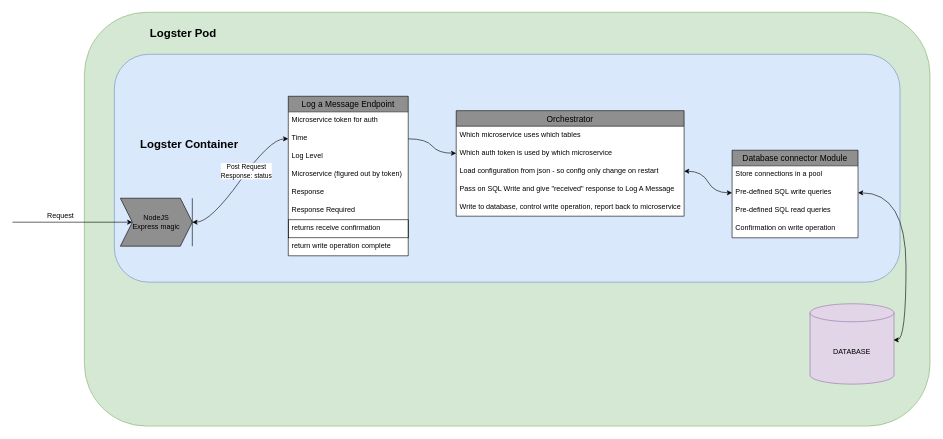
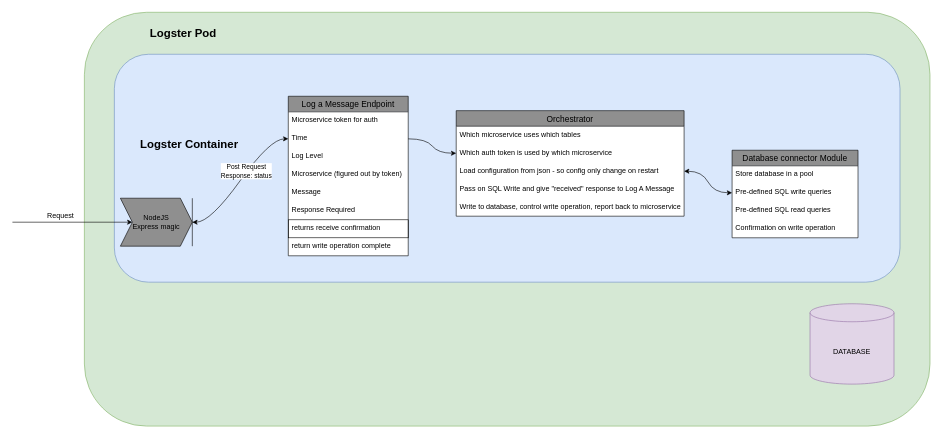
  <mxCell id="0" />
  <mxCell id="1" parent="0" />
  <mxCell id="2" value="" style="rounded=1;whiteSpace=wrap;html=1;strokeColor=#82b366;fillColor=#d5e8d4;" vertex="1" parent="1"><mxGeometry x="140" y="20" width="1410" height="690" as="geometry" /></mxCell>
  <mxCell id="3" value="" style="rounded=1;whiteSpace=wrap;html=1;strokeColor=#6c8ebf;fillColor=#dae8fc;" vertex="1" parent="1"><mxGeometry x="190" y="90" width="1310" height="380" as="geometry" /></mxCell>
  <mxCell id="4" value="NodeJS&lt;br&gt;Express magic" style="shape=step;perimeter=stepPerimeter;whiteSpace=wrap;html=1;fixedSize=1;strokeColor=default;fillColor=#8F8F8F;gradientColor=none;" vertex="1" parent="1"><mxGeometry x="200" y="330" width="120" height="80" as="geometry" /></mxCell>
  <mxCell id="5" value="" style="endArrow=classic;html=1;rounded=0;" edge="1" parent="1" target="4"><mxGeometry width="50" height="50" relative="1" as="geometry"><mxPoint x="20" y="370" as="sourcePoint" /><mxPoint x="180" y="369.5" as="targetPoint" /></mxGeometry></mxCell>
  <mxCell id="6" value="Request&lt;br&gt;" style="text;html=1;align=center;verticalAlign=middle;resizable=0;points=[];autosize=1;strokeColor=none;fillColor=none;" vertex="1" parent="1"><mxGeometry x="70" y="350" width="60" height="20" as="geometry" /></mxCell>
  <mxCell id="7" value="" style="endArrow=classic;html=1;edgeStyle=entityRelationEdgeStyle;entryX=0;entryY=0.5;entryDx=0;entryDy=0;curved=1;startArrow=classic;startFill=1;" edge="1" parent="1" target="12"><mxGeometry width="50" height="50" relative="1" as="geometry"><mxPoint x="320" y="370" as="sourcePoint" /><mxPoint x="500" y="165" as="targetPoint" /></mxGeometry></mxCell>
  <mxCell id="8" value="Post Request&lt;br&gt;Response: status" style="edgeLabel;html=1;align=center;verticalAlign=middle;resizable=0;points=[];" vertex="1" connectable="0" parent="7"><mxGeometry x="0.162" y="2" relative="1" as="geometry"><mxPoint as="offset" /></mxGeometry></mxCell>
  <mxCell id="9" value="" style="endArrow=none;html=1;rounded=0;" edge="1" parent="1"><mxGeometry width="50" height="50" relative="1" as="geometry"><mxPoint x="320" y="410" as="sourcePoint" /><mxPoint x="320" y="330" as="targetPoint" /></mxGeometry></mxCell>
  <mxCell id="10" value="Log a Message Endpoint" style="swimlane;fontStyle=0;childLayout=stackLayout;horizontal=1;startSize=26;horizontalStack=0;resizeParent=1;resizeParentMax=0;resizeLast=0;collapsible=1;marginBottom=0;align=center;fontSize=14;strokeColor=default;fillColor=#8F8F8F;gradientColor=none;swimlaneFillColor=default;" vertex="1" parent="1"><mxGeometry x="480" y="160" width="200" height="266" as="geometry" /></mxCell>
  <mxCell id="11" value="Microservice token for auth" style="text;strokeColor=none;fillColor=none;spacingLeft=4;spacingRight=4;overflow=hidden;rotatable=0;points=[[0,0.5],[1,0.5]];portConstraint=eastwest;fontSize=12;" vertex="1" parent="10"><mxGeometry y="26" width="200" height="30" as="geometry" /></mxCell>
  <mxCell id="12" value="Time" style="text;strokeColor=none;fillColor=none;spacingLeft=4;spacingRight=4;overflow=hidden;rotatable=0;points=[[0,0.5],[1,0.5]];portConstraint=eastwest;fontSize=12;" vertex="1" parent="10"><mxGeometry y="56" width="200" height="30" as="geometry" /></mxCell>
  <mxCell id="13" value="Log Level" style="text;strokeColor=none;fillColor=none;spacingLeft=4;spacingRight=4;overflow=hidden;rotatable=0;points=[[0,0.5],[1,0.5]];portConstraint=eastwest;fontSize=12;" vertex="1" parent="10"><mxGeometry y="86" width="200" height="30" as="geometry" /></mxCell>
  <mxCell id="14" value="Microservice (figured out by token)" style="text;strokeColor=none;fillColor=none;spacingLeft=4;spacingRight=4;overflow=hidden;rotatable=0;points=[[0,0.5],[1,0.5]];portConstraint=eastwest;fontSize=12;" vertex="1" parent="10"><mxGeometry y="116" width="200" height="30" as="geometry" /></mxCell>
- <mxCell id="15" value="Response" style="text;strokeColor=none;fillColor=none;spacingLeft=4;spacingRight=4;overflow=hidden;rotatable=0;points=[[0,0.5],[1,0.5]];portConstraint=eastwest;fontSize=12;" vertex="1" parent="10"><mxGeometry y="146" width="200" height="30" as="geometry" /></mxCell>
+ <mxCell id="15" value="Message" style="text;strokeColor=none;fillColor=none;spacingLeft=4;spacingRight=4;overflow=hidden;rotatable=0;points=[[0,0.5],[1,0.5]];portConstraint=eastwest;fontSize=12;" vertex="1" parent="10"><mxGeometry y="146" width="200" height="30" as="geometry" /></mxCell>
  <mxCell id="16" value="Response Required" style="text;strokeColor=none;fillColor=none;spacingLeft=4;spacingRight=4;overflow=hidden;rotatable=0;points=[[0,0.5],[1,0.5]];portConstraint=eastwest;fontSize=12;" vertex="1" parent="10"><mxGeometry y="176" width="200" height="30" as="geometry" /></mxCell>
  <mxCell id="17" value="returns receive confirmation" style="text;strokeColor=default;fillColor=none;spacingLeft=4;spacingRight=4;overflow=hidden;rotatable=0;points=[[0,0.5],[1,0.5]];portConstraint=eastwest;fontSize=12;" vertex="1" parent="10"><mxGeometry y="206" width="200" height="30" as="geometry" /></mxCell>
  <mxCell id="18" value="return write operation complete" style="text;strokeColor=none;fillColor=none;spacingLeft=4;spacingRight=4;overflow=hidden;rotatable=0;points=[[0,0.5],[1,0.5]];portConstraint=eastwest;fontSize=12;" vertex="1" parent="10"><mxGeometry y="236" width="200" height="30" as="geometry" /></mxCell>
  <mxCell id="19" value="Database connector Module" style="swimlane;fontStyle=0;childLayout=stackLayout;horizontal=1;startSize=26;horizontalStack=0;resizeParent=1;resizeParentMax=0;resizeLast=0;collapsible=1;marginBottom=0;align=center;fontSize=14;strokeColor=default;fillColor=#8F8F8F;gradientColor=none;swimlaneFillColor=default;" vertex="1" parent="1"><mxGeometry x="1220" y="250" width="210" height="146" as="geometry" /></mxCell>
- <mxCell id="20" value="Store connections in a pool" style="text;strokeColor=none;fillColor=none;spacingLeft=4;spacingRight=4;overflow=hidden;rotatable=0;points=[[0,0.5],[1,0.5]];portConstraint=eastwest;fontSize=12;" vertex="1" parent="19"><mxGeometry y="26" width="210" height="30" as="geometry" /></mxCell>
+ <mxCell id="20" value="Store database in a pool" style="text;strokeColor=none;fillColor=none;spacingLeft=4;spacingRight=4;overflow=hidden;rotatable=0;points=[[0,0.5],[1,0.5]];portConstraint=eastwest;fontSize=12;" vertex="1" parent="19"><mxGeometry y="26" width="210" height="30" as="geometry" /></mxCell>
  <mxCell id="21" value="Pre-defined SQL write queries" style="text;strokeColor=none;fillColor=none;spacingLeft=4;spacingRight=4;overflow=hidden;rotatable=0;points=[[0,0.5],[1,0.5]];portConstraint=eastwest;fontSize=12;" vertex="1" parent="19"><mxGeometry y="56" width="210" height="30" as="geometry" /></mxCell>
  <mxCell id="22" value="Pre-defined SQL read queries" style="text;strokeColor=none;fillColor=none;spacingLeft=4;spacingRight=4;overflow=hidden;rotatable=0;points=[[0,0.5],[1,0.5]];portConstraint=eastwest;fontSize=12;" vertex="1" parent="19"><mxGeometry y="86" width="210" height="30" as="geometry" /></mxCell>
  <mxCell id="23" value="Confirmation on write operation" style="text;strokeColor=none;fillColor=none;spacingLeft=4;spacingRight=4;overflow=hidden;rotatable=0;points=[[0,0.5],[1,0.5]];portConstraint=eastwest;fontSize=12;" vertex="1" parent="19"><mxGeometry y="116" width="210" height="30" as="geometry" /></mxCell>
  <mxCell id="24" value="Orchestrator" style="swimlane;fontStyle=0;childLayout=stackLayout;horizontal=1;startSize=26;horizontalStack=0;resizeParent=1;resizeParentMax=0;resizeLast=0;collapsible=1;marginBottom=0;align=center;fontSize=14;strokeColor=default;fillColor=#8F8F8F;gradientColor=none;swimlaneFillColor=default;" vertex="1" parent="1"><mxGeometry x="760" y="184" width="380" height="176" as="geometry" /></mxCell>
  <mxCell id="25" value="Which microservice uses which tables" style="text;strokeColor=none;fillColor=none;spacingLeft=4;spacingRight=4;overflow=hidden;rotatable=0;points=[[0,0.5],[1,0.5]];portConstraint=eastwest;fontSize=12;" vertex="1" parent="24"><mxGeometry y="26" width="380" height="30" as="geometry" /></mxCell>
  <mxCell id="26" value="Which auth token is used by which microservice" style="text;strokeColor=none;fillColor=none;spacingLeft=4;spacingRight=4;overflow=hidden;rotatable=0;points=[[0,0.5],[1,0.5]];portConstraint=eastwest;fontSize=12;" vertex="1" parent="24"><mxGeometry y="56" width="380" height="30" as="geometry" /></mxCell>
  <mxCell id="27" value="Load configuration from json - so config only change on restart" style="text;strokeColor=none;fillColor=none;spacingLeft=4;spacingRight=4;overflow=hidden;rotatable=0;points=[[0,0.5],[1,0.5]];portConstraint=eastwest;fontSize=12;" vertex="1" parent="24"><mxGeometry y="86" width="380" height="30" as="geometry" /></mxCell>
  <mxCell id="28" value="Pass on SQL Write and give &quot;received&quot; response to Log A Message" style="text;strokeColor=none;fillColor=none;spacingLeft=4;spacingRight=4;overflow=hidden;rotatable=0;points=[[0,0.5],[1,0.5]];portConstraint=eastwest;fontSize=12;" vertex="1" parent="24"><mxGeometry y="116" width="380" height="30" as="geometry" /></mxCell>
  <mxCell id="29" value="Write to database, control write operation, report back to microservice" style="text;strokeColor=none;fillColor=none;spacingLeft=4;spacingRight=4;overflow=hidden;rotatable=0;points=[[0,0.5],[1,0.5]];portConstraint=eastwest;fontSize=12;" vertex="1" parent="24"><mxGeometry y="146" width="380" height="30" as="geometry" /></mxCell>
  <mxCell id="30" style="edgeStyle=entityRelationEdgeStyle;curved=1;orthogonalLoop=1;jettySize=auto;html=1;exitX=1;exitY=0.5;exitDx=0;exitDy=0;entryX=0;entryY=0.5;entryDx=0;entryDy=0;" edge="1" parent="1" source="12" target="26"><mxGeometry relative="1" as="geometry" /></mxCell>
  <mxCell id="31" style="edgeStyle=entityRelationEdgeStyle;curved=1;orthogonalLoop=1;jettySize=auto;html=1;exitX=1;exitY=0.5;exitDx=0;exitDy=0;entryX=0;entryY=0.5;entryDx=0;entryDy=0;startArrow=classic;startFill=1;" edge="1" parent="1" source="27" target="21"><mxGeometry relative="1" as="geometry" /></mxCell>
  <mxCell id="32" value="DATABASE" style="shape=cylinder3;whiteSpace=wrap;html=1;boundedLbl=1;backgroundOutline=1;size=15;strokeColor=#9673a6;fillColor=#e1d5e7;" vertex="1" parent="1"><mxGeometry x="1350" y="506" width="140" height="134" as="geometry" /></mxCell>
- <mxCell id="33" style="edgeStyle=orthogonalEdgeStyle;curved=1;orthogonalLoop=1;jettySize=auto;html=1;exitX=1;exitY=0.5;exitDx=0;exitDy=0;entryX=0.994;entryY=0.45;entryDx=0;entryDy=0;entryPerimeter=0;startArrow=classic;startFill=1;" edge="1" parent="1" source="21" target="32"><mxGeometry relative="1" as="geometry" /></mxCell>
  <mxCell id="34" value="Logster Pod" style="text;html=1;strokeColor=none;fillColor=none;align=center;verticalAlign=middle;whiteSpace=wrap;rounded=0;fontStyle=1;fontSize=19;" vertex="1" parent="1"><mxGeometry x="240" y="40" width="130" height="30" as="geometry" /></mxCell>
  <mxCell id="35" value="Logster Container" style="text;html=1;strokeColor=none;fillColor=none;align=center;verticalAlign=middle;whiteSpace=wrap;rounded=0;fontSize=19;fontStyle=1" vertex="1" parent="1"><mxGeometry x="230" y="225" width="170" height="30" as="geometry" /></mxCell>
